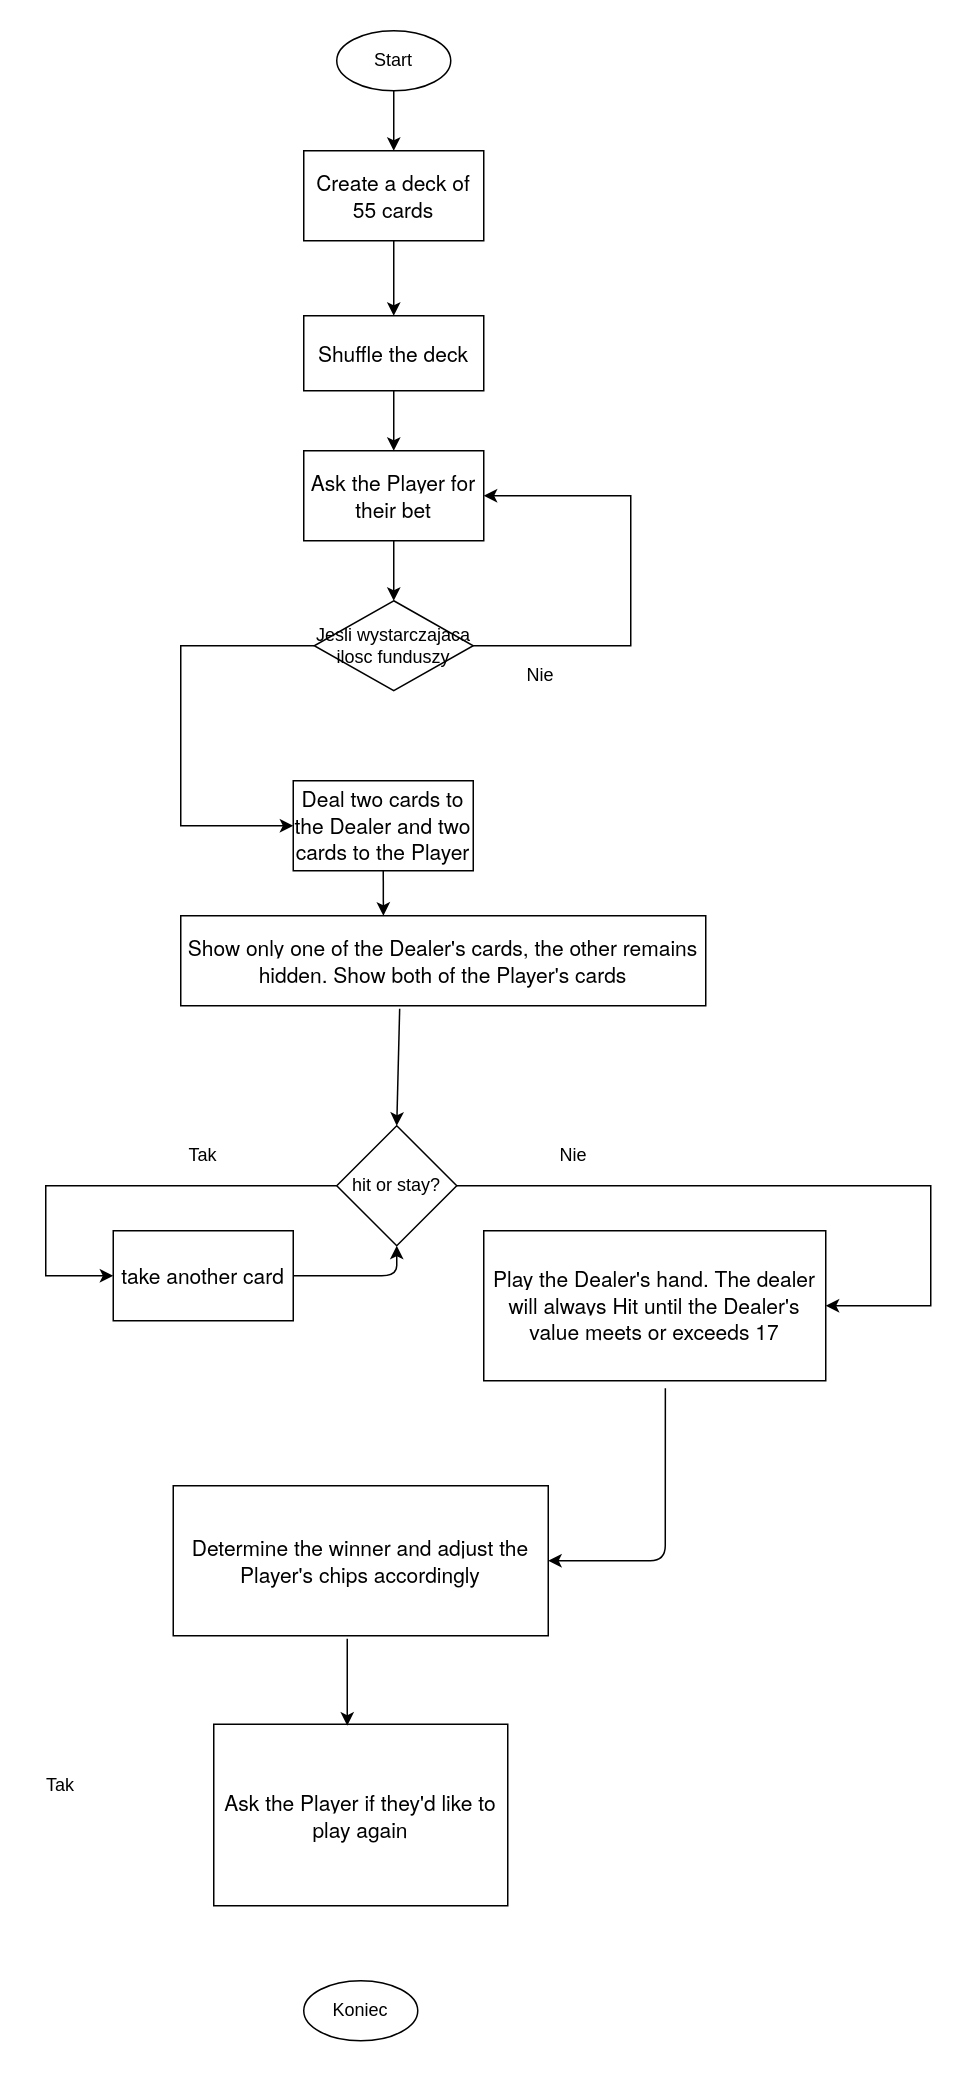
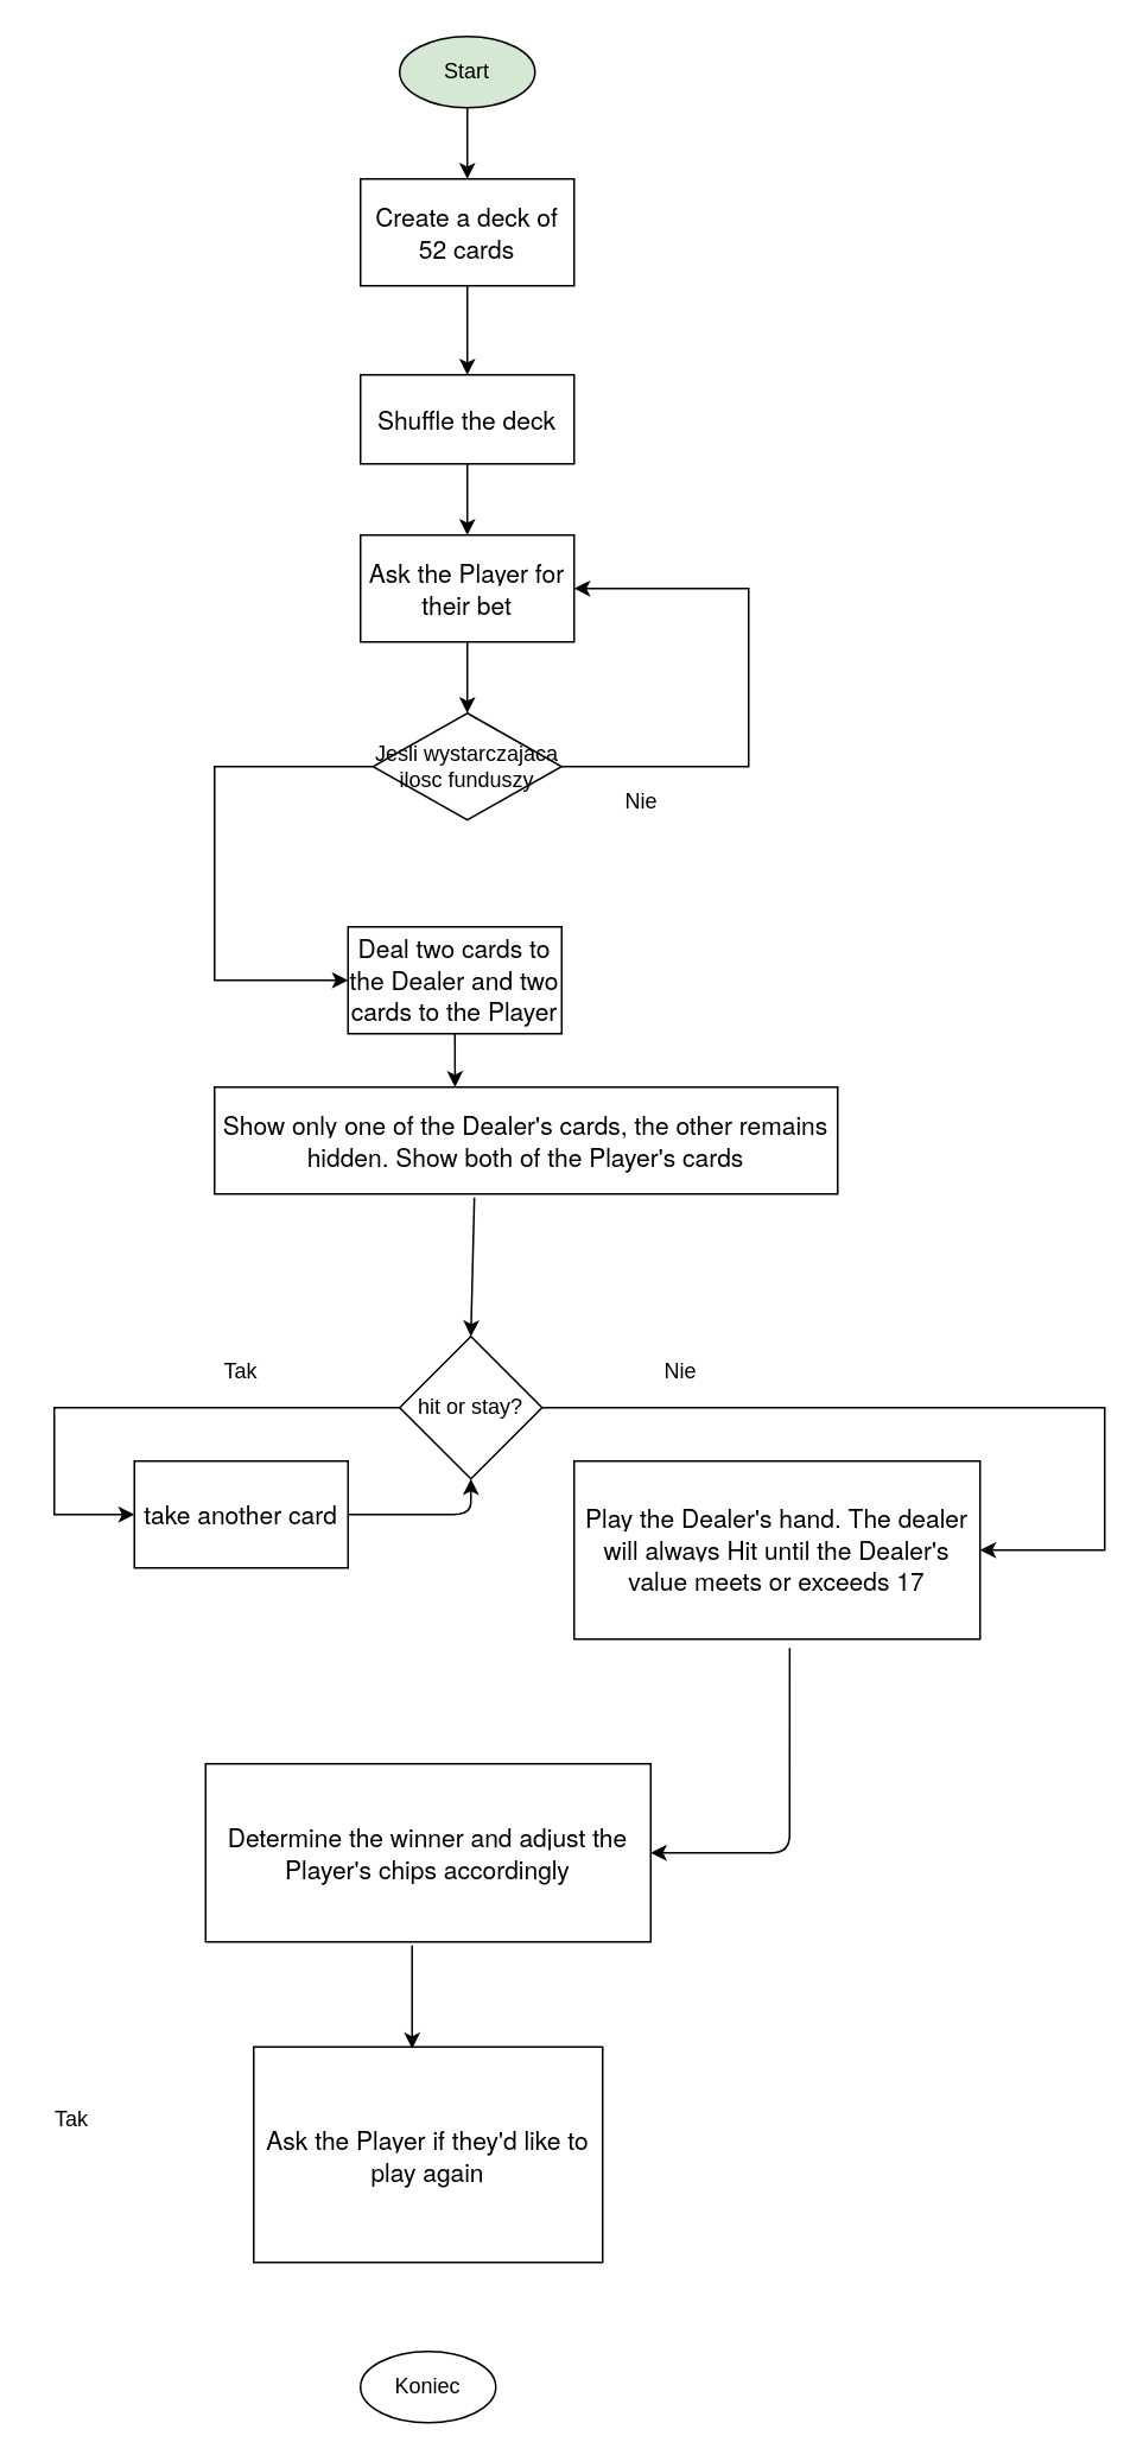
  <mxCell id="0" />
  <mxCell id="1" parent="0" />
- <mxCell id="2" value="Start" style="ellipse;whiteSpace=wrap;html=1;" vertex="1" parent="1"><mxGeometry x="224" y="20" width="76" height="40" as="geometry" /></mxCell>
- <mxCell id="3" value="&lt;span style=&quot;font-family: &amp;#34;helvetica neue&amp;#34; , &amp;#34;helvetica&amp;#34; , &amp;#34;arial&amp;#34; , sans-serif ; font-size: 14px ; text-align: left ; background-color: rgb(255 , 255 , 255)&quot;&gt;Create a deck of 55 cards&lt;/span&gt;" style="rounded=0;whiteSpace=wrap;html=1;" vertex="1" parent="1"><mxGeometry x="202" y="100" width="120" height="60" as="geometry" /></mxCell>
+ <mxCell id="2" value="Start" style="ellipse;whiteSpace=wrap;html=1;fillColor=#d5e8d4;" vertex="1" parent="1"><mxGeometry x="224" y="20" width="76" height="40" as="geometry" /></mxCell>
+ <mxCell id="3" value="&lt;span style=&quot;font-family: &amp;#34;helvetica neue&amp;#34; , &amp;#34;helvetica&amp;#34; , &amp;#34;arial&amp;#34; , sans-serif ; font-size: 14px ; text-align: left ; background-color: rgb(255 , 255 , 255)&quot;&gt;Create a deck of 52 cards&lt;/span&gt;" style="rounded=0;whiteSpace=wrap;html=1;" vertex="1" parent="1"><mxGeometry x="202" y="100" width="120" height="60" as="geometry" /></mxCell>
  <mxCell id="4" value="" style="endArrow=classic;html=1;exitX=0.5;exitY=1;exitDx=0;exitDy=0;entryX=0.5;entryY=0;entryDx=0;entryDy=0;" edge="1" parent="1" source="2" target="3"><mxGeometry width="50" height="50" relative="1" as="geometry"><mxPoint x="224" y="110" as="sourcePoint" /><mxPoint x="256" y="190" as="targetPoint" /></mxGeometry></mxCell>
  <mxCell id="5" value="&lt;span style=&quot;font-family: &amp;#34;helvetica neue&amp;#34; , &amp;#34;helvetica&amp;#34; , &amp;#34;arial&amp;#34; , sans-serif ; font-size: 14px ; text-align: left ; background-color: rgb(255 , 255 , 255)&quot;&gt;Shuffle the deck&lt;/span&gt;" style="rounded=0;whiteSpace=wrap;html=1;" vertex="1" parent="1"><mxGeometry x="202" y="210" width="120" height="50" as="geometry" /></mxCell>
  <mxCell id="6" style="edgeStyle=elbowEdgeStyle;rounded=0;orthogonalLoop=1;jettySize=auto;html=1;entryX=1;entryY=0.5;entryDx=0;entryDy=0;exitX=1;exitY=0.5;exitDx=0;exitDy=0;" edge="1" parent="1" source="10" target="7"><mxGeometry relative="1" as="geometry"><mxPoint x="140" y="430" as="targetPoint" /><Array as="points"><mxPoint x="420" y="400" /></Array></mxGeometry></mxCell>
  <mxCell id="7" value="&lt;span style=&quot;font-family: &amp;#34;helvetica neue&amp;#34; , &amp;#34;helvetica&amp;#34; , &amp;#34;arial&amp;#34; , sans-serif ; font-size: 14px ; text-align: left ; background-color: rgb(255 , 255 , 255)&quot;&gt;Ask the Player for their bet&lt;/span&gt;" style="rounded=0;whiteSpace=wrap;html=1;" vertex="1" parent="1"><mxGeometry x="202" y="300" width="120" height="60" as="geometry" /></mxCell>
  <mxCell id="8" value="&lt;span style=&quot;font-family: &amp;#34;helvetica neue&amp;#34; , &amp;#34;helvetica&amp;#34; , &amp;#34;arial&amp;#34; , sans-serif ; font-size: 14px ; text-align: left ; background-color: rgb(255 , 255 , 255)&quot;&gt;Deal two cards to the Dealer and two cards to the Player&lt;/span&gt;" style="rounded=0;whiteSpace=wrap;html=1;" vertex="1" parent="1"><mxGeometry x="195" y="520" width="120" height="60" as="geometry" /></mxCell>
  <mxCell id="9" style="edgeStyle=elbowEdgeStyle;rounded=0;orthogonalLoop=1;jettySize=auto;html=1;exitX=0;exitY=0.5;exitDx=0;exitDy=0;entryX=0;entryY=0.5;entryDx=0;entryDy=0;" edge="1" parent="1" source="10" target="8"><mxGeometry relative="1" as="geometry"><mxPoint x="150" y="570" as="targetPoint" /><Array as="points"><mxPoint x="120" y="520" /></Array></mxGeometry></mxCell>
  <mxCell id="10" value="Jesli wystarczajaca ilosc funduszy&lt;br&gt;" style="rhombus;whiteSpace=wrap;html=1;" vertex="1" parent="1"><mxGeometry x="209" y="400" width="106" height="60" as="geometry" /></mxCell>
  <mxCell id="11" value="Nie" style="text;html=1;strokeColor=none;fillColor=none;align=center;verticalAlign=middle;whiteSpace=wrap;rounded=0;sketch=0;shadow=0;" vertex="1" parent="1"><mxGeometry x="340" y="440" width="40" height="20" as="geometry" /></mxCell>
  <mxCell id="12" value="&lt;span style=&quot;font-family: &amp;#34;helvetica neue&amp;#34; , &amp;#34;helvetica&amp;#34; , &amp;#34;arial&amp;#34; , sans-serif ; font-size: 14px ; text-align: left ; background-color: rgb(255 , 255 , 255)&quot;&gt;Show only one of the Dealer's cards, the other remains hidden.&amp;nbsp;&lt;/span&gt;&lt;span style=&quot;font-family: &amp;#34;helvetica neue&amp;#34; , &amp;#34;helvetica&amp;#34; , &amp;#34;arial&amp;#34; , sans-serif ; font-size: 14px ; text-align: left ; background-color: rgb(255 , 255 , 255)&quot;&gt;Show both of the Player's cards&lt;/span&gt;" style="rounded=0;whiteSpace=wrap;html=1;shadow=0;sketch=0;" vertex="1" parent="1"><mxGeometry x="120" y="610" width="350" height="60" as="geometry" /></mxCell>
  <mxCell id="13" value="&lt;span style=&quot;font-family: &amp;#34;helvetica neue&amp;#34; , &amp;#34;helvetica&amp;#34; , &amp;#34;arial&amp;#34; , sans-serif ; font-size: 14px ; text-align: left ; background-color: rgb(255 , 255 , 255)&quot;&gt;take another card&lt;/span&gt;" style="rounded=0;whiteSpace=wrap;html=1;shadow=0;sketch=0;" vertex="1" parent="1"><mxGeometry x="75" y="820" width="120" height="60" as="geometry" /></mxCell>
  <mxCell id="14" value="&lt;span style=&quot;font-family: &amp;#34;helvetica neue&amp;#34; , &amp;#34;helvetica&amp;#34; , &amp;#34;arial&amp;#34; , sans-serif ; font-size: 14px ; text-align: left ; background-color: rgb(255 , 255 , 255)&quot;&gt;Determine the winner and adjust the Player's chips accordingly&lt;/span&gt;" style="rounded=0;whiteSpace=wrap;html=1;shadow=0;sketch=0;" vertex="1" parent="1"><mxGeometry x="115" y="990" width="250" height="100" as="geometry" /></mxCell>
  <mxCell id="15" value="hit or stay?" style="rhombus;whiteSpace=wrap;html=1;rounded=0;shadow=0;sketch=0;" vertex="1" parent="1"><mxGeometry x="224" y="750" width="80" height="80" as="geometry" /></mxCell>
  <mxCell id="16" style="edgeStyle=elbowEdgeStyle;rounded=0;orthogonalLoop=1;jettySize=auto;html=1;exitX=0;exitY=0.5;exitDx=0;exitDy=0;entryX=0;entryY=0.5;entryDx=0;entryDy=0;" edge="1" parent="1" source="15" target="13"><mxGeometry relative="1" as="geometry"><mxPoint x="160" y="880" as="targetPoint" /><mxPoint x="188" y="950" as="sourcePoint" /><Array as="points"><mxPoint x="30" y="870" /><mxPoint x="113" y="950" /></Array></mxGeometry></mxCell>
  <mxCell id="17" value="" style="endArrow=classic;html=1;exitX=0.5;exitY=1;exitDx=0;exitDy=0;entryX=0.5;entryY=0;entryDx=0;entryDy=0;" edge="1" parent="1" source="7" target="10"><mxGeometry width="50" height="50" relative="1" as="geometry"><mxPoint x="360" y="530" as="sourcePoint" /><mxPoint x="410" y="480" as="targetPoint" /></mxGeometry></mxCell>
  <mxCell id="18" value="" style="endArrow=classic;html=1;exitX=0.417;exitY=1.033;exitDx=0;exitDy=0;entryX=0.5;entryY=0;entryDx=0;entryDy=0;exitPerimeter=0;" edge="1" parent="1" source="12" target="15"><mxGeometry width="50" height="50" relative="1" as="geometry"><mxPoint x="260" y="650" as="sourcePoint" /><mxPoint x="310" y="600" as="targetPoint" /></mxGeometry></mxCell>
  <mxCell id="19" value="&lt;span style=&quot;font-family: &amp;#34;helvetica neue&amp;#34; , &amp;#34;helvetica&amp;#34; , &amp;#34;arial&amp;#34; , sans-serif ; font-size: 14px ; text-align: left ; background-color: rgb(255 , 255 , 255)&quot;&gt;Play the Dealer's hand. The dealer will always Hit until the Dealer's value meets or exceeds 17&lt;/span&gt;" style="rounded=0;whiteSpace=wrap;html=1;shadow=0;sketch=0;" vertex="1" parent="1"><mxGeometry x="322" y="820" width="228" height="100" as="geometry" /></mxCell>
  <mxCell id="20" style="edgeStyle=elbowEdgeStyle;rounded=0;orthogonalLoop=1;jettySize=auto;html=1;exitX=1;exitY=0.5;exitDx=0;exitDy=0;entryX=1;entryY=0.5;entryDx=0;entryDy=0;" edge="1" parent="1" source="15" target="19"><mxGeometry relative="1" as="geometry"><mxPoint x="80" y="930" as="targetPoint" /><mxPoint x="239" y="850" as="sourcePoint" /><Array as="points"><mxPoint x="620" y="810" /><mxPoint x="490" y="890" /><mxPoint x="123" y="960" /></Array></mxGeometry></mxCell>
  <mxCell id="21" value="Tak" style="text;html=1;strokeColor=none;fillColor=none;align=center;verticalAlign=middle;whiteSpace=wrap;rounded=0;sketch=0;shadow=0;" vertex="1" parent="1"><mxGeometry x="115" y="760" width="40" height="20" as="geometry" /></mxCell>
  <mxCell id="22" value="Nie" style="text;html=1;strokeColor=none;fillColor=none;align=center;verticalAlign=middle;whiteSpace=wrap;rounded=0;sketch=0;shadow=0;" vertex="1" parent="1"><mxGeometry x="362" y="760" width="40" height="20" as="geometry" /></mxCell>
  <mxCell id="23" value="" style="endArrow=classic;html=1;exitX=1;exitY=0.5;exitDx=0;exitDy=0;entryX=0.5;entryY=1;entryDx=0;entryDy=0;" edge="1" parent="1" source="13" target="15"><mxGeometry width="50" height="50" relative="1" as="geometry"><mxPoint x="260" y="760" as="sourcePoint" /><mxPoint x="310" y="710" as="targetPoint" /><Array as="points"><mxPoint x="264" y="850" /></Array></mxGeometry></mxCell>
  <mxCell id="24" value="" style="endArrow=classic;html=1;exitX=0.531;exitY=1.05;exitDx=0;exitDy=0;exitPerimeter=0;entryX=1;entryY=0.5;entryDx=0;entryDy=0;" edge="1" parent="1" source="19" target="14"><mxGeometry width="50" height="50" relative="1" as="geometry"><mxPoint x="260" y="810" as="sourcePoint" /><mxPoint x="310" y="760" as="targetPoint" /><Array as="points"><mxPoint x="443" y="1040" /></Array></mxGeometry></mxCell>
  <mxCell id="25" value="&lt;span style=&quot;font-family: &amp;#34;helvetica neue&amp;#34; , &amp;#34;helvetica&amp;#34; , &amp;#34;arial&amp;#34; , sans-serif ; font-size: 14px ; text-align: left ; background-color: rgb(255 , 255 , 255)&quot;&gt;Ask the Player if they'd like to play again&lt;/span&gt;" style="rounded=0;whiteSpace=wrap;html=1;shadow=0;sketch=0;" vertex="1" parent="1"><mxGeometry x="142" y="1149" width="196" height="121" as="geometry" /></mxCell>
  <mxCell id="26" value="" style="endArrow=classic;html=1;entryX=0.5;entryY=0;entryDx=0;entryDy=0;exitX=0.5;exitY=1;exitDx=0;exitDy=0;" edge="1" parent="1" source="3" target="5"><mxGeometry width="50" height="50" relative="1" as="geometry"><mxPoint x="259" y="160" as="sourcePoint" /><mxPoint x="309" y="110" as="targetPoint" /></mxGeometry></mxCell>
  <mxCell id="27" value="" style="endArrow=classic;html=1;" edge="1" parent="1" source="5" target="7"><mxGeometry width="50" height="50" relative="1" as="geometry"><mxPoint x="269" y="170" as="sourcePoint" /><mxPoint x="272" y="210" as="targetPoint" /></mxGeometry></mxCell>
  <mxCell id="28" value="" style="endArrow=classic;html=1;exitX=0.5;exitY=1;exitDx=0;exitDy=0;entryX=0.386;entryY=0;entryDx=0;entryDy=0;entryPerimeter=0;" edge="1" parent="1" source="8" target="12"><mxGeometry width="50" height="50" relative="1" as="geometry"><mxPoint x="260" y="710" as="sourcePoint" /><mxPoint x="310" y="660" as="targetPoint" /></mxGeometry></mxCell>
  <mxCell id="29" value="" style="endArrow=classic;html=1;exitX=0.464;exitY=1.02;exitDx=0;exitDy=0;exitPerimeter=0;entryX=0.454;entryY=0.008;entryDx=0;entryDy=0;entryPerimeter=0;" edge="1" parent="1" source="14" target="25"><mxGeometry width="50" height="50" relative="1" as="geometry"><mxPoint x="260" y="1110" as="sourcePoint" /><mxPoint x="310" y="1060" as="targetPoint" /></mxGeometry></mxCell>
  <mxCell id="30" value="Koniec&lt;br&gt;" style="ellipse;whiteSpace=wrap;html=1;" vertex="1" parent="1"><mxGeometry x="202" y="1320" width="76" height="40" as="geometry" /></mxCell>
  <mxCell id="31" value="Tak" style="text;html=1;strokeColor=none;fillColor=none;align=center;verticalAlign=middle;whiteSpace=wrap;rounded=0;sketch=0;shadow=0;" vertex="1" parent="1"><mxGeometry x="20" y="1180" width="40" height="20" as="geometry" /></mxCell>
